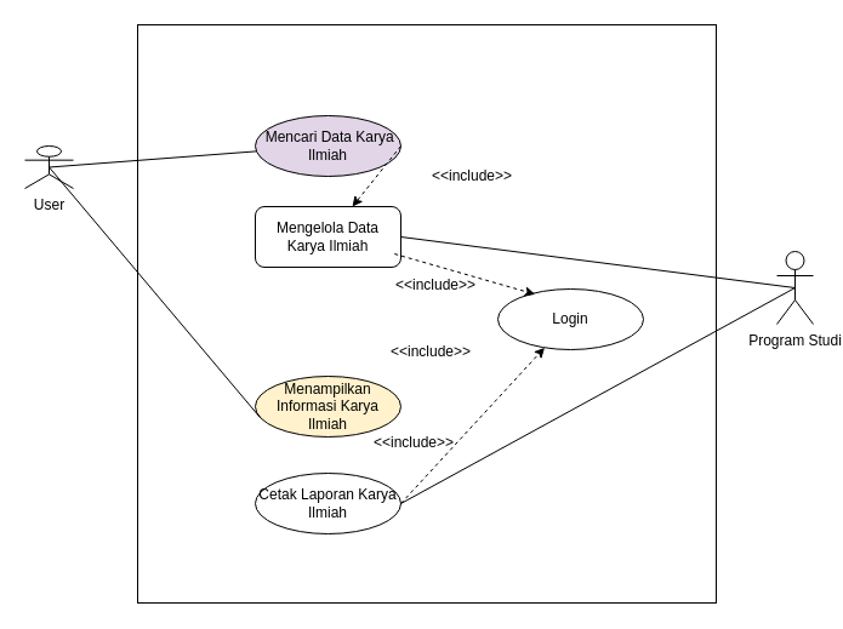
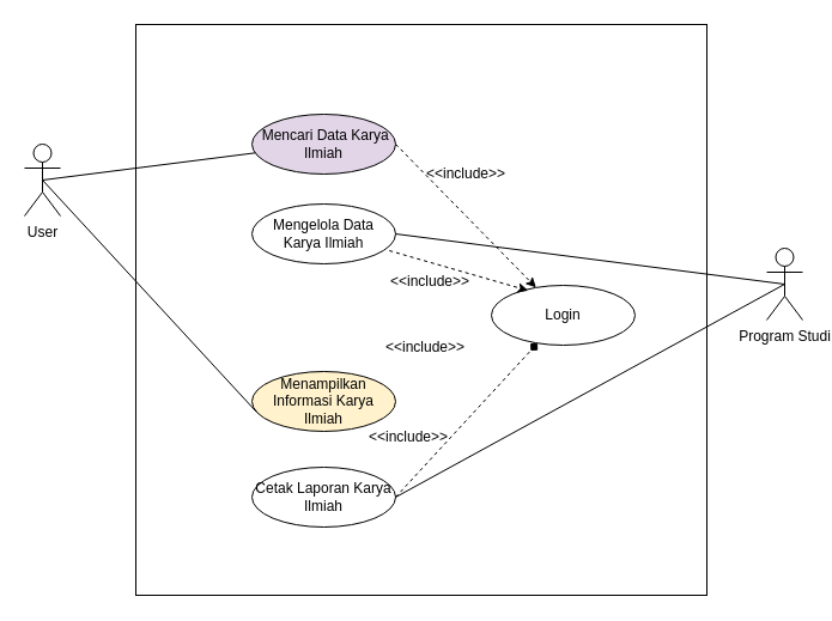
  <mxCell id="0" />
  <mxCell id="1" parent="0" />
  <mxCell id="2" value="" style="whiteSpace=wrap;html=1;aspect=fixed;" parent="1" vertex="1"><mxGeometry x="113" y="20" width="477" height="477" as="geometry" /></mxCell>
- <mxCell id="3" value="Mengelola Data Karya Ilmiah" style="whiteSpace=wrap;html=1;rounded=1;" parent="1" vertex="1"><mxGeometry x="210" y="170" width="120" height="50" as="geometry" /></mxCell>
+ <mxCell id="3" value="Mengelola Data Karya Ilmiah" style="ellipse;whiteSpace=wrap;html=1;" parent="1" vertex="1"><mxGeometry x="210" y="170" width="120" height="50" as="geometry" /></mxCell>
  <mxCell id="4" value="Login" style="ellipse;whiteSpace=wrap;html=1;" parent="1" vertex="1"><mxGeometry x="410" y="238" width="120" height="50" as="geometry" /></mxCell>
  <mxCell id="5" value="&amp;nbsp;Mencari Data Karya Ilmiah" style="ellipse;whiteSpace=wrap;html=1;fillColor=#e1d5e7;" parent="1" vertex="1"><mxGeometry x="210" y="95" width="120" height="50" as="geometry" /></mxCell>
  <mxCell id="6" value="Menampilkan Informasi Karya Ilmiah" style="ellipse;whiteSpace=wrap;html=1;fillColor=#fff2cc;" parent="1" vertex="1"><mxGeometry x="210" y="310" width="120" height="50" as="geometry" /></mxCell>
  <mxCell id="7" value="Cetak Laporan Karya Ilmiah" style="ellipse;whiteSpace=wrap;html=1;" parent="1" vertex="1"><mxGeometry x="210" y="390" width="120" height="50" as="geometry" /></mxCell>
- <mxCell id="8" value="User" style="shape=umlActor;verticalLabelPosition=bottom;labelBackgroundColor=#ffffff;verticalAlign=top;html=1;outlineConnect=0;" parent="1" vertex="1"><mxGeometry x="20" y="120" width="40" height="35" as="geometry" /></mxCell>
+ <mxCell id="8" value="User" style="shape=umlActor;verticalLabelPosition=bottom;labelBackgroundColor=#ffffff;verticalAlign=top;html=1;outlineConnect=0;" parent="1" vertex="1"><mxGeometry x="20" y="120" width="30" height="60" as="geometry" /></mxCell>
  <mxCell id="9" value="Program Studi" style="shape=umlActor;verticalLabelPosition=bottom;labelBackgroundColor=#ffffff;verticalAlign=top;html=1;outlineConnect=0;" parent="1" vertex="1"><mxGeometry x="640" y="207" width="30" height="60" as="geometry" /></mxCell>
  <mxCell id="10" value="" style="endArrow=none;html=1;exitX=1;exitY=0.5;exitDx=0;exitDy=0;entryX=0.5;entryY=0.5;entryDx=0;entryDy=0;entryPerimeter=0;" parent="1" source="3" target="9" edge="1"><mxGeometry width="50" height="50" relative="1" as="geometry"><mxPoint x="480" y="250" as="sourcePoint" /><mxPoint x="530" y="200" as="targetPoint" /></mxGeometry></mxCell>
  <mxCell id="11" value="" style="endArrow=none;html=1;exitX=0.5;exitY=0.5;exitDx=0;exitDy=0;exitPerimeter=0;" parent="1" source="8" target="5" edge="1"><mxGeometry width="50" height="50" relative="1" as="geometry"><mxPoint x="60" y="240" as="sourcePoint" /><mxPoint x="110" y="190" as="targetPoint" /></mxGeometry></mxCell>
  <mxCell id="12" value="" style="endArrow=none;html=1;entryX=0.033;entryY=0.68;entryDx=0;entryDy=0;entryPerimeter=0;exitX=0.5;exitY=0.5;exitDx=0;exitDy=0;exitPerimeter=0;" parent="1" source="8" target="6" edge="1"><mxGeometry width="50" height="50" relative="1" as="geometry"><mxPoint x="150" y="350" as="sourcePoint" /><mxPoint x="200" y="300" as="targetPoint" /></mxGeometry></mxCell>
  <mxCell id="13" value="" style="endArrow=none;html=1;exitX=1;exitY=0.5;exitDx=0;exitDy=0;entryX=0.5;entryY=0.5;entryDx=0;entryDy=0;entryPerimeter=0;" parent="1" source="7" target="9" edge="1"><mxGeometry width="50" height="50" relative="1" as="geometry"><mxPoint x="430" y="370" as="sourcePoint" /><mxPoint x="575" y="215" as="targetPoint" /></mxGeometry></mxCell>
- <mxCell id="14" value="" style="endArrow=classic;html=1;exitX=1;exitY=0.5;exitDx=0;exitDy=0;dashed=1;" edge="1" parent="1" source="5" target="3"><mxGeometry width="50" height="50" relative="1" as="geometry"><mxPoint x="350" y="150" as="sourcePoint" /><mxPoint x="400" y="100" as="targetPoint" /></mxGeometry></mxCell>
+ <mxCell id="14" value="" style="endArrow=classic;html=1;exitX=1;exitY=0.5;exitDx=0;exitDy=0;dashed=1;" edge="1" parent="1" source="5" target="4"><mxGeometry width="50" height="50" relative="1" as="geometry"><mxPoint x="350" y="150" as="sourcePoint" /><mxPoint x="400" y="100" as="targetPoint" /></mxGeometry></mxCell>
  <mxCell id="15" value="&amp;lt;&amp;lt;include&amp;gt;&amp;gt;" style="text;html=1;resizable=0;points=[];autosize=1;align=left;verticalAlign=top;spacingTop=-4;rounded=1;" vertex="1" parent="1"><mxGeometry x="354" y="135" width="80" height="20" as="geometry" /></mxCell>
  <mxCell id="16" value="" style="endArrow=classic;html=1;exitX=0.956;exitY=0.78;exitDx=0;exitDy=0;dashed=1;exitPerimeter=0;entryX=0.256;entryY=0.087;entryDx=0;entryDy=0;entryPerimeter=0;" edge="1" parent="1" source="3" target="4"><mxGeometry width="50" height="50" relative="1" as="geometry"><mxPoint x="340" y="130" as="sourcePoint" /><mxPoint x="431.916" y="251.163" as="targetPoint" /></mxGeometry></mxCell>
- <mxCell id="17" value="" style="endArrow=classic;html=1;exitX=1;exitY=0.5;exitDx=0;exitDy=0;dashed=1;" edge="1" parent="1" source="7" target="4"><mxGeometry width="50" height="50" relative="1" as="geometry"><mxPoint x="350" y="140" as="sourcePoint" /><mxPoint x="390" y="283" as="targetPoint" /></mxGeometry></mxCell>
+ <mxCell id="17" value="" style="endArrow=diamond;html=1;exitX=1;exitY=0.5;exitDx=0;exitDy=0;dashed=1;" edge="1" parent="1" source="7" target="4"><mxGeometry width="50" height="50" relative="1" as="geometry"><mxPoint x="350" y="140" as="sourcePoint" /><mxPoint x="390" y="283" as="targetPoint" /></mxGeometry></mxCell>
  <mxCell id="18" value="&amp;lt;&amp;lt;include&amp;gt;&amp;gt;" style="text;html=1;resizable=0;points=[];autosize=1;align=left;verticalAlign=top;spacingTop=-4;rounded=1;" vertex="1" parent="1"><mxGeometry x="323.5" y="225" width="80" height="20" as="geometry" /></mxCell>
  <mxCell id="19" value="&amp;lt;&amp;lt;include&amp;gt;&amp;gt;" style="text;html=1;resizable=0;points=[];autosize=1;align=left;verticalAlign=top;spacingTop=-4;rounded=1;" vertex="1" parent="1"><mxGeometry x="320" y="280" width="80" height="20" as="geometry" /></mxCell>
  <mxCell id="20" value="&amp;lt;&amp;lt;include&amp;gt;&amp;gt;" style="text;html=1;resizable=0;points=[];autosize=1;align=left;verticalAlign=top;spacingTop=-4;rounded=1;" vertex="1" parent="1"><mxGeometry x="306" y="355" width="80" height="20" as="geometry" /></mxCell>
